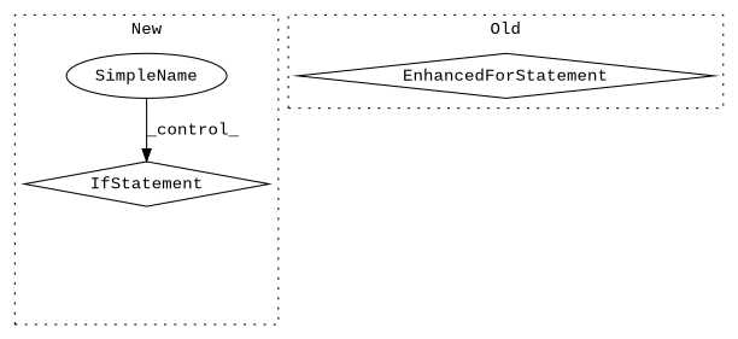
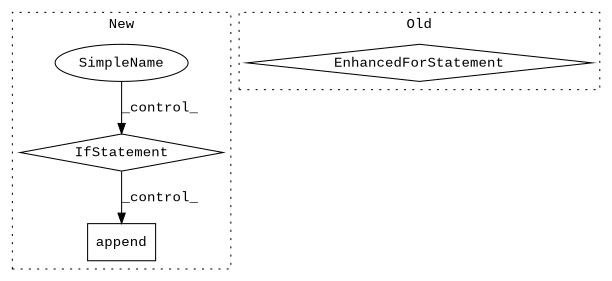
  digraph {
    fontname="Liberation Mono"
    node [fontname="Liberation Mono" shape=diamond]
    edge [fontname="Liberation Mono"]
+   n1 [a=32 l="7,1" label=append s="2917,2929" shape=box]
    n2 [a=25 l="4,2" label=IfStatement s="2812,2838"]
    n3 [a=42 label=SimpleName shape=ellipse]
    n4 [a=70 l="57,2" label=EnhancedForStatement s="3189,3284"]
    subgraph cluster_1 {
      label=New
      style=dotted
+     n1
      n2
      n3
    }
    subgraph cluster_2 {
      label=Old
      style=dotted
      n4
    }
+   n2 -> n1 [label=_control_]
    n3 -> n2 [label=_control_]
  }
